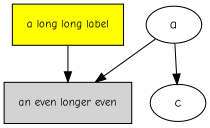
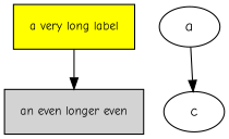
  digraph {
    fontname="Comic Neue"
    node [fontname="Comic Neue"]
    edge [fontname="Comic Neue"]
-   n1 [fillcolor=yellow fontsize=11 label="a long long label" margin=0.2 shape=box style=filled width=0.5]
+   n1 [fillcolor=yellow fontsize=11 label="a very long label" margin=0.2 shape=box style=filled width=0.5]
    n2 [fontsize=11 label="an even longer even" margin=0.2 shape=box style=filled width=0.5]
    a
    c
    subgraph sub_1 {
      n1
      n2
    }
    n1 -> n2
-   a -> n2
    a -> c
  }
